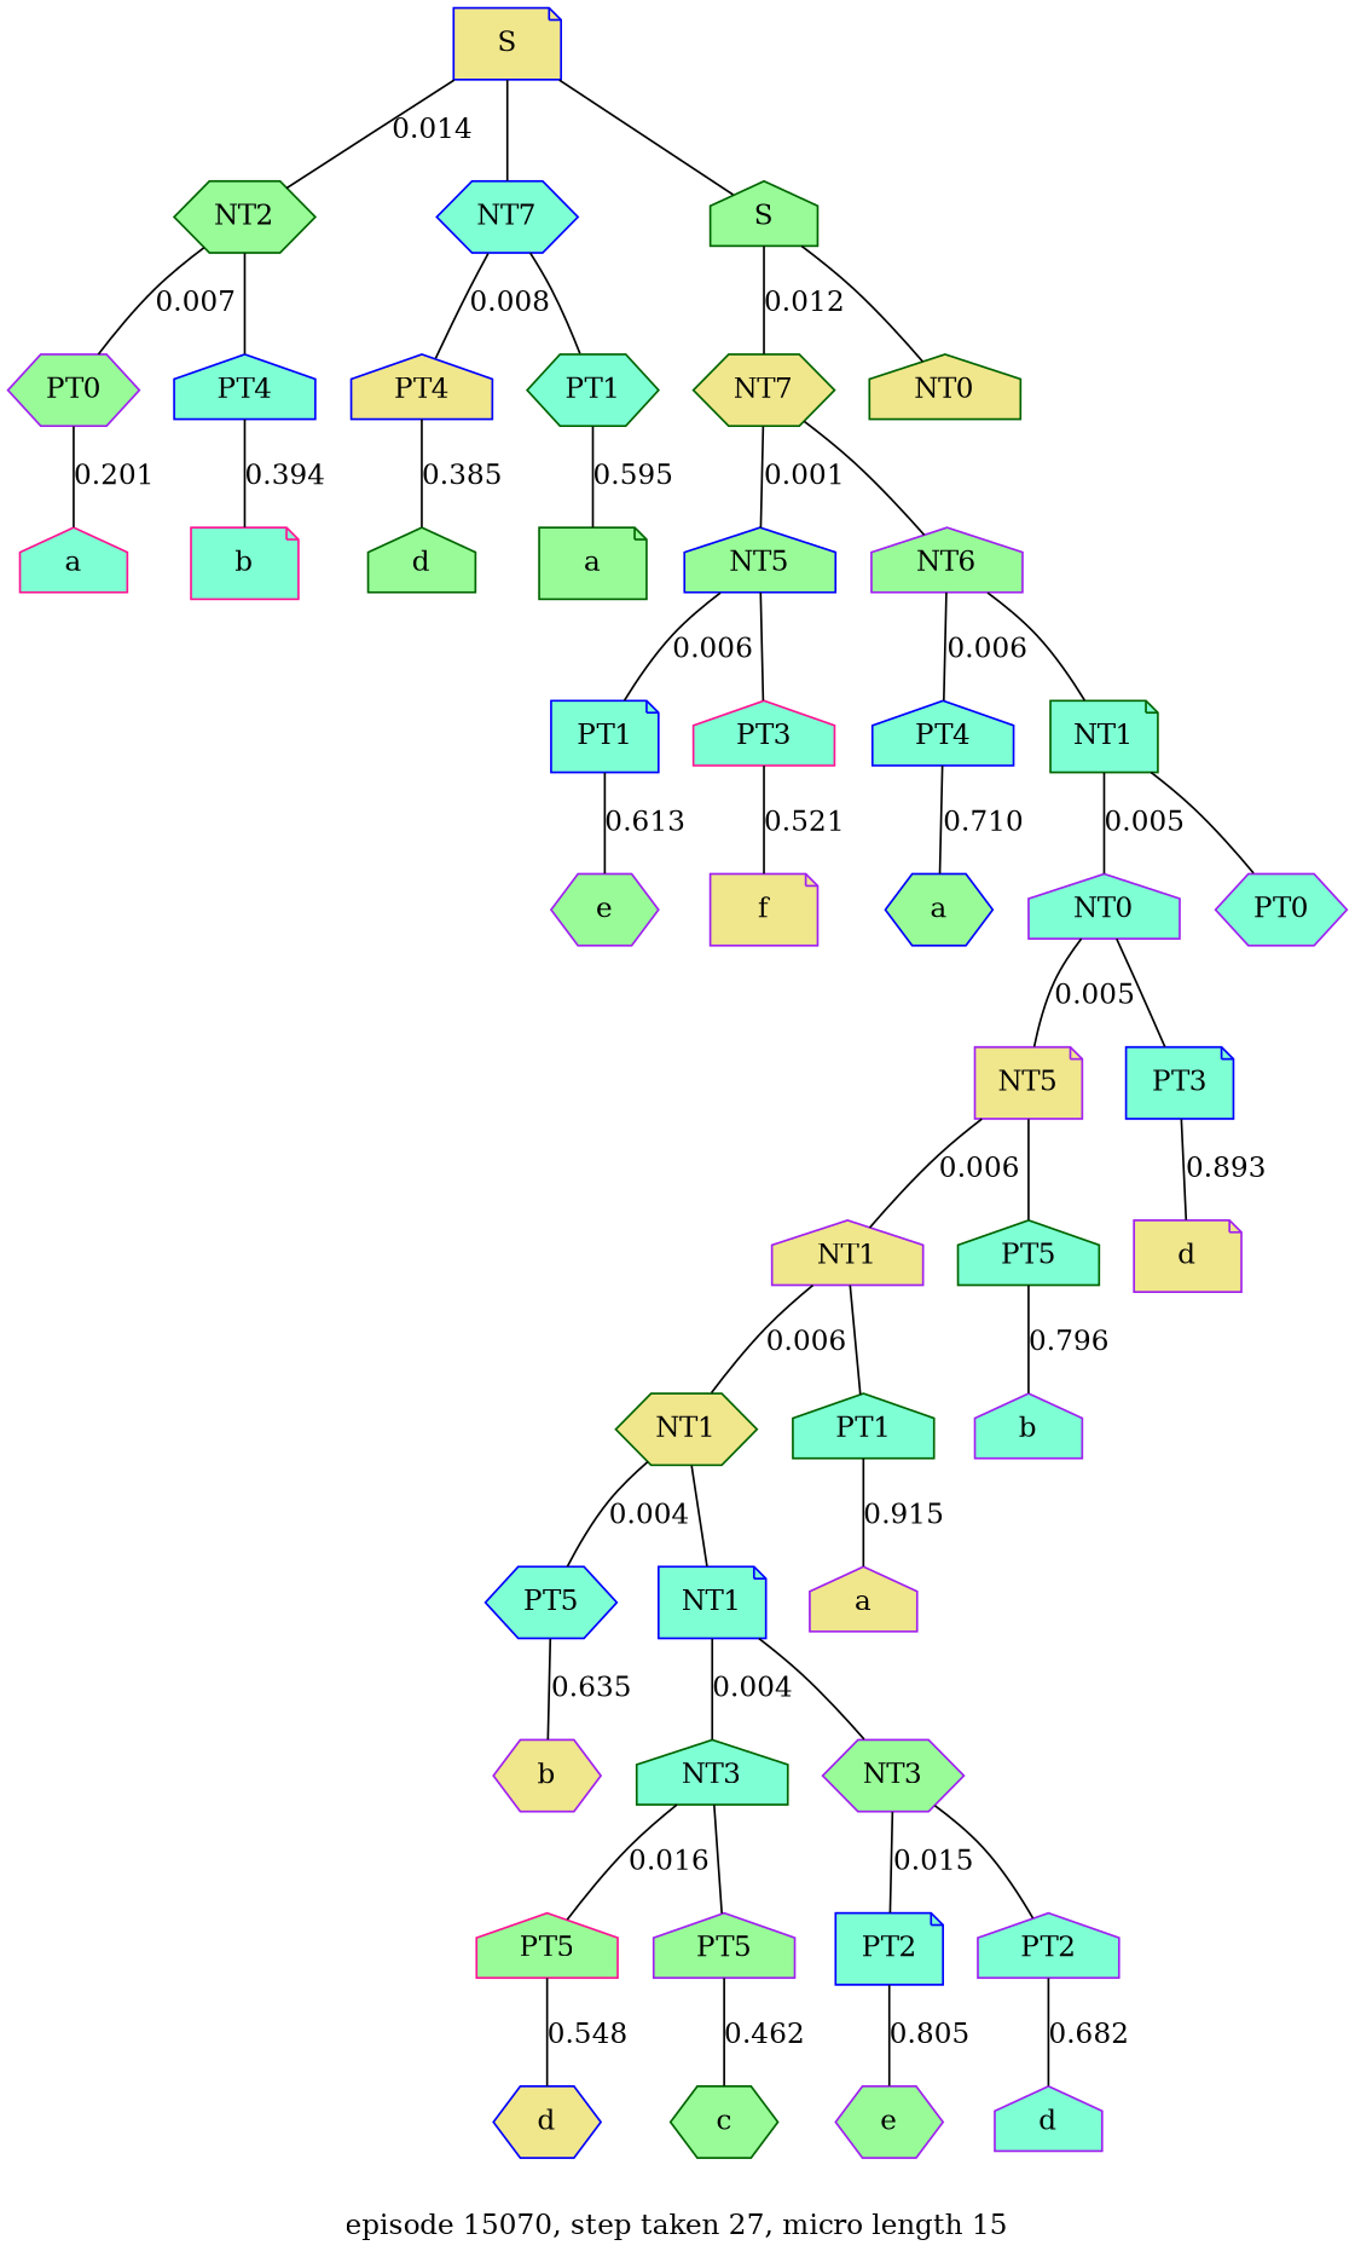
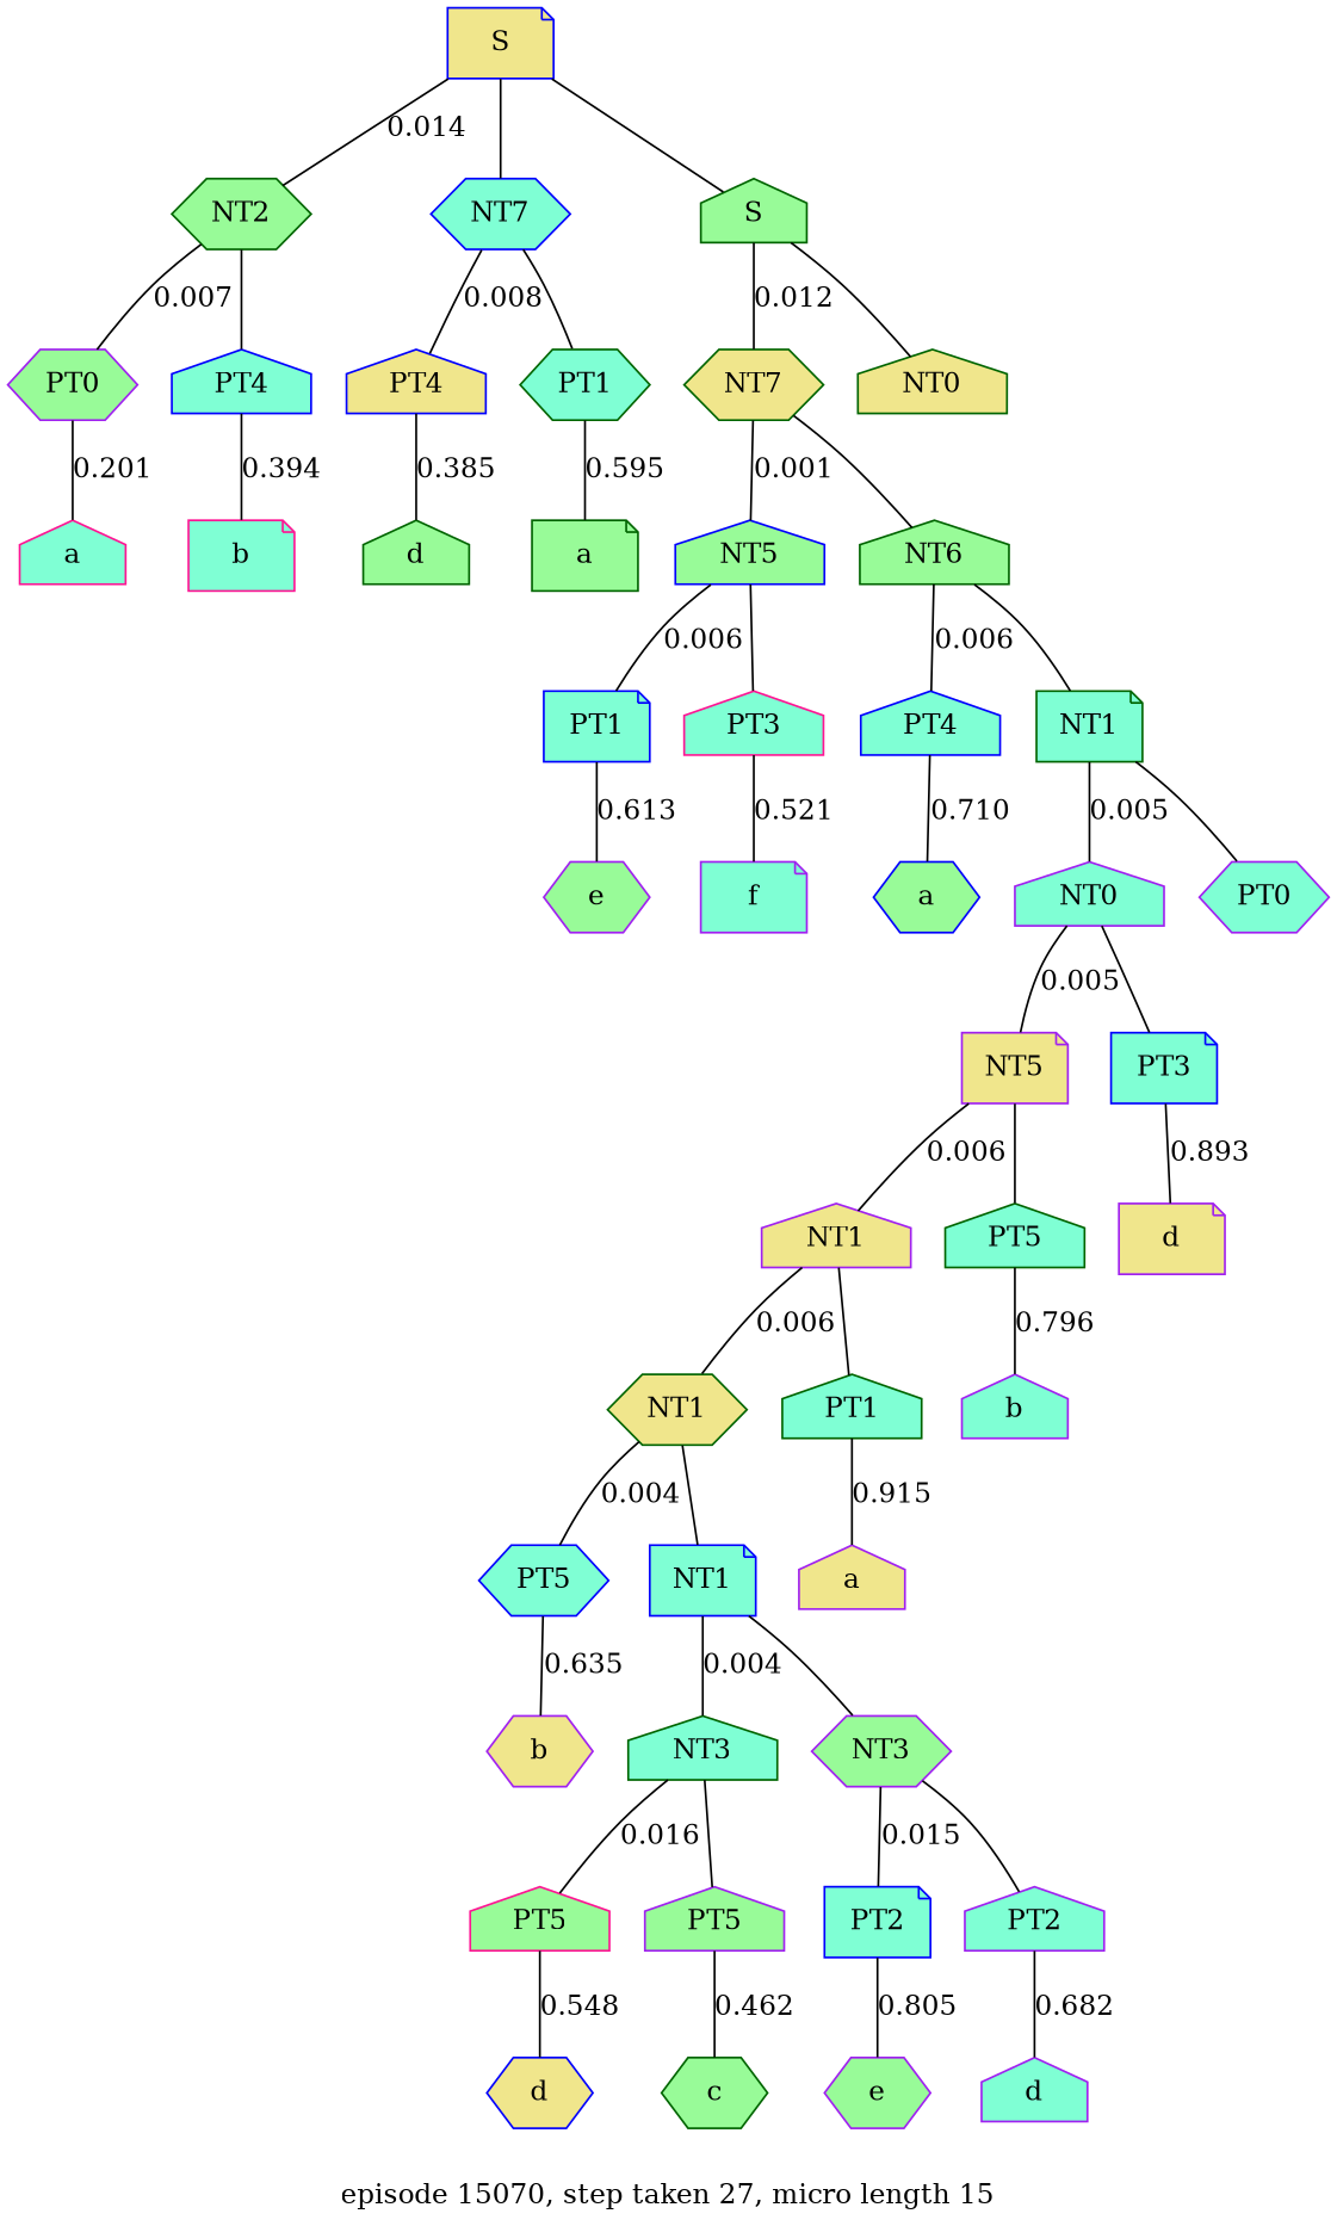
  graph {
    label="episode 15070, step taken 27, micro length 15"
    node [color=purple fillcolor=aquamarine shape=house style=filled]
    n1 [color=blue fillcolor=khaki label=S shape=note]
    n2 [color=darkgreen fillcolor=palegreen label=NT2 shape=hexagon]
    n3 [color=blue label=NT7 shape=hexagon]
    n4 [color=darkgreen fillcolor=palegreen label=S]
    n5 [fillcolor=palegreen label=PT0 shape=hexagon]
    n6 [color=blue label=PT4]
    n7 [color=blue fillcolor=khaki label=PT4]
    n8 [color=darkgreen label=PT1 shape=hexagon]
    n9 [color=darkgreen fillcolor=khaki label=NT7 shape=hexagon]
    n10 [color=darkgreen fillcolor=khaki label=NT0]
    n11 [color=deeppink label=a]
    n12 [color=deeppink label=b shape=note]
    n13 [color=darkgreen fillcolor=palegreen label=d]
    n14 [color=darkgreen fillcolor=palegreen label=a shape=note]
    n15 [color=blue fillcolor=palegreen label=NT5]
-   n16 [fillcolor=palegreen label=NT6]
+   n16 [color=darkgreen fillcolor=palegreen label=NT6]
    n17 [color=blue label=PT1 shape=note]
    n18 [color=deeppink label=PT3]
    n19 [color=blue label=PT4]
    n20 [color=darkgreen label=NT1 shape=note]
    n21 [fillcolor=palegreen label=e shape=hexagon]
-   n22 [fillcolor=khaki label=f shape=note]
+   n22 [label=f shape=note]
    n23 [color=blue fillcolor=palegreen label=a shape=hexagon]
    n24 [label=NT0]
    n25 [label=PT0 shape=hexagon]
    n26 [fillcolor=khaki label=NT5 shape=note]
    n27 [color=blue label=PT3 shape=note]
    n28 [fillcolor=khaki label=NT1]
    n29 [color=darkgreen label=PT5]
    n30 [fillcolor=khaki label=d shape=note]
    n31 [color=darkgreen fillcolor=khaki label=NT1 shape=hexagon]
    n32 [color=darkgreen label=PT1]
    n33 [label=b]
    n34 [color=blue label=PT5 shape=hexagon]
    n35 [color=blue label=NT1 shape=note]
    n36 [fillcolor=khaki label=a]
    n37 [fillcolor=khaki label=b shape=hexagon]
    n38 [color=darkgreen label=NT3]
    n39 [fillcolor=palegreen label=NT3 shape=hexagon]
    n40 [color=deeppink fillcolor=palegreen label=PT5]
    n41 [fillcolor=palegreen label=PT5]
    n42 [color=blue label=PT2 shape=note]
    n43 [label=PT2]
    n44 [color=blue fillcolor=khaki label=d shape=hexagon]
    n45 [color=darkgreen fillcolor=palegreen label=c shape=hexagon]
    n46 [fillcolor=palegreen label=e shape=hexagon]
    n47 [label=d]
    n1 -- n2 [label=0.014]
    n1 -- n3
    n1 -- n4
    n2 -- n5 [label=0.007]
    n2 -- n6
    n3 -- n7 [label=0.008]
    n3 -- n8
    n4 -- n9 [label=0.012]
    n4 -- n10
    n5 -- n11 [label=0.201]
    n6 -- n12 [label=0.394]
    n7 -- n13 [label=0.385]
    n8 -- n14 [label=0.595]
    n9 -- n15 [label=0.001]
    n9 -- n16
    n15 -- n17 [label=0.006]
    n15 -- n18
    n16 -- n19 [label=0.006]
    n16 -- n20
    n17 -- n21 [label=0.613]
    n18 -- n22 [label=0.521]
    n19 -- n23 [label=0.710]
    n20 -- n24 [label=0.005]
    n20 -- n25
    n24 -- n26 [label=0.005]
    n24 -- n27
    n26 -- n28 [label=0.006]
    n26 -- n29
    n27 -- n30 [label=0.893]
    n28 -- n31 [label=0.006]
    n28 -- n32
    n29 -- n33 [label=0.796]
    n31 -- n34 [label=0.004]
    n31 -- n35
    n32 -- n36 [label=0.915]
    n34 -- n37 [label=0.635]
    n35 -- n38 [label=0.004]
    n35 -- n39
    n38 -- n40 [label=0.016]
    n38 -- n41
    n39 -- n42 [label=0.015]
    n39 -- n43
    n40 -- n44 [label=0.548]
    n41 -- n45 [label=0.462]
    n42 -- n46 [label=0.805]
    n43 -- n47 [label=0.682]
  }
